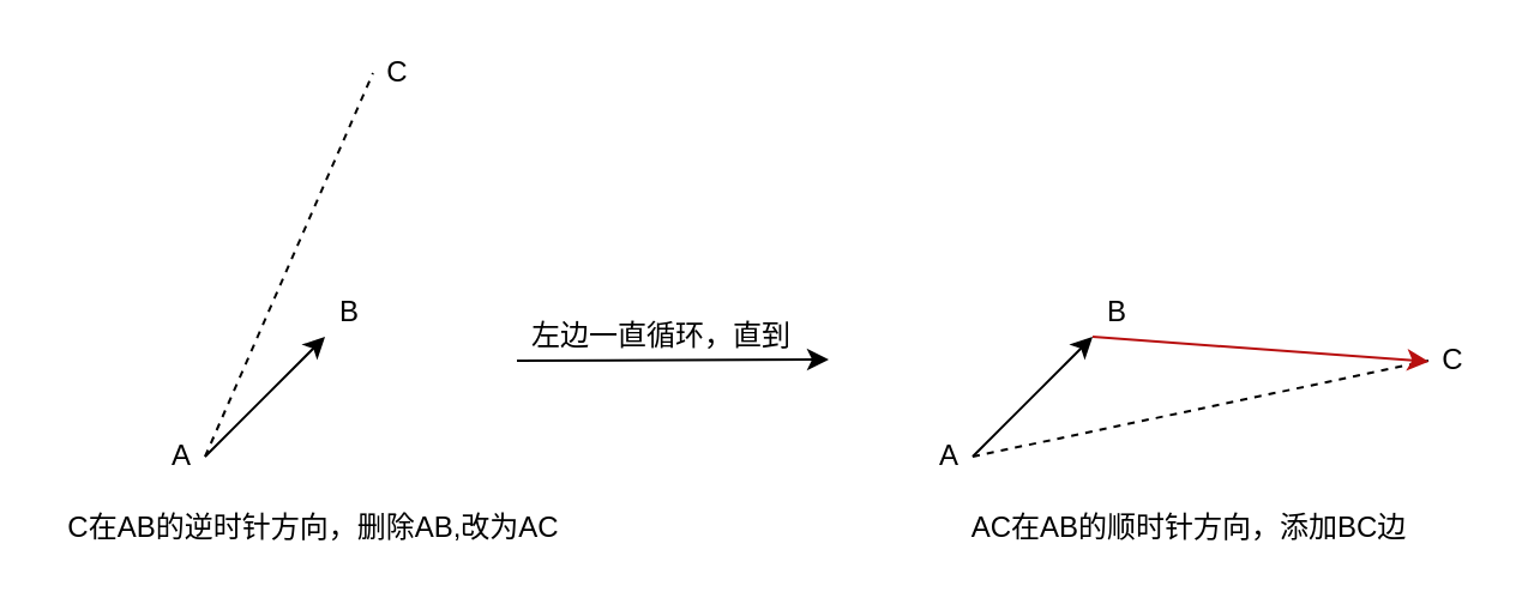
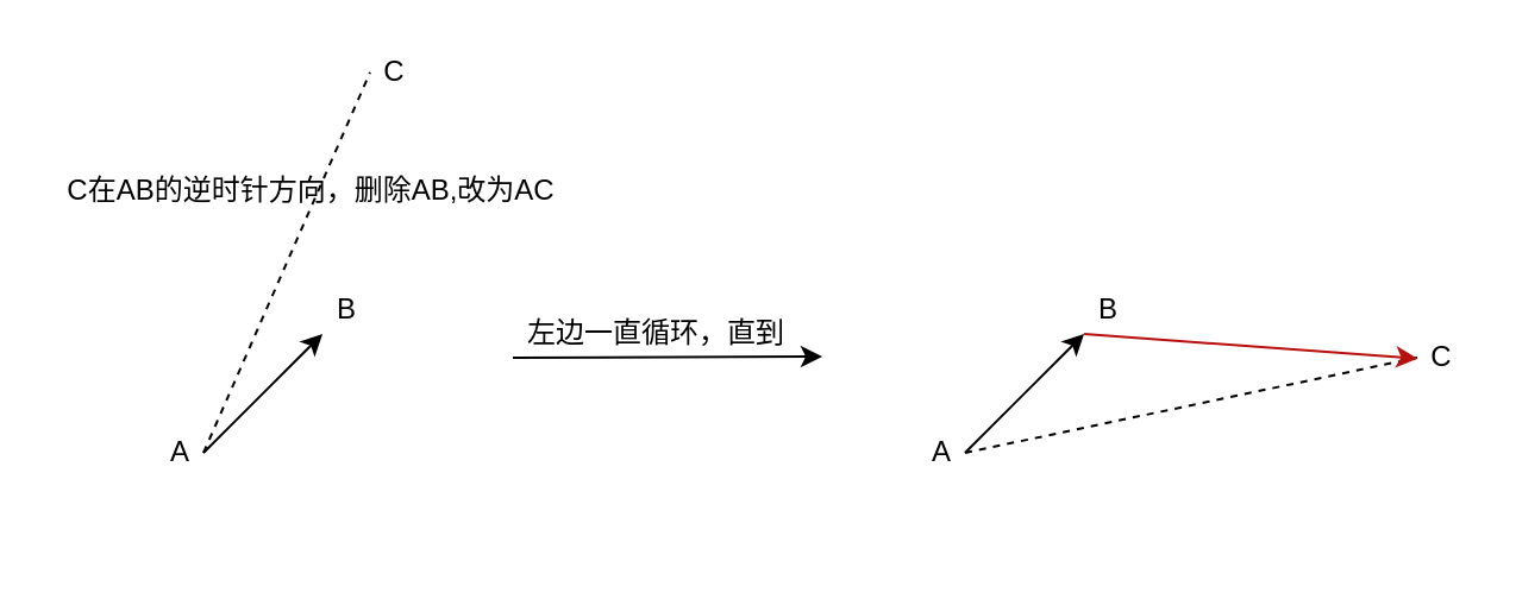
  <mxCell id="0" />
  <mxCell id="1" parent="0" />
  <mxCell id="2" value="A" style="text;html=1;align=center;verticalAlign=middle;resizable=0;points=[];autosize=1;strokeColor=none;fillColor=none;" parent="1" vertex="1"><mxGeometry x="65" y="180" width="20" height="20" as="geometry" /></mxCell>
  <mxCell id="3" value="" style="endArrow=classic;html=1;" parent="1" edge="1"><mxGeometry width="50" height="50" relative="1" as="geometry"><mxPoint x="85" y="190" as="sourcePoint" /><mxPoint x="135" y="140" as="targetPoint" /><Array as="points"><mxPoint x="105" y="170" /></Array></mxGeometry></mxCell>
  <mxCell id="4" value="B" style="text;html=1;align=center;verticalAlign=middle;resizable=0;points=[];autosize=1;strokeColor=none;fillColor=none;" parent="1" vertex="1"><mxGeometry x="135" y="120" width="20" height="20" as="geometry" /></mxCell>
  <mxCell id="5" value="" style="endArrow=none;dashed=1;html=1;" parent="1" edge="1"><mxGeometry width="50" height="50" relative="1" as="geometry"><mxPoint x="85" y="190" as="sourcePoint" /><mxPoint x="155" y="30" as="targetPoint" /></mxGeometry></mxCell>
  <mxCell id="6" value="C" style="text;html=1;align=center;verticalAlign=middle;resizable=0;points=[];autosize=1;strokeColor=none;fillColor=none;" parent="1" vertex="1"><mxGeometry x="155" y="20" width="20" height="20" as="geometry" /></mxCell>
- <mxCell id="7" value="C在AB的逆时针方向，删除AB,改为AC" style="text;html=1;align=center;verticalAlign=middle;resizable=0;points=[];autosize=1;strokeColor=none;fillColor=none;" parent="1" vertex="1"><mxGeometry x="20" y="210" width="220" height="20" as="geometry" /></mxCell>
+ <mxCell id="7" value="C在AB的逆时针方向，删除AB,改为AC" style="text;html=1;align=center;verticalAlign=middle;resizable=0;points=[];autosize=1;strokeColor=none;fillColor=none;" parent="1" vertex="1"><mxGeometry x="20" y="70" width="220" height="20" as="geometry" /></mxCell>
  <mxCell id="8" value="" style="endArrow=classic;html=1;" parent="1" edge="1"><mxGeometry width="50" height="50" relative="1" as="geometry"><mxPoint x="405" y="190" as="sourcePoint" /><mxPoint x="455" y="140" as="targetPoint" /><Array as="points"><mxPoint x="425" y="170" /></Array></mxGeometry></mxCell>
  <mxCell id="9" value="B" style="text;html=1;align=center;verticalAlign=middle;resizable=0;points=[];autosize=1;strokeColor=none;fillColor=none;" parent="1" vertex="1"><mxGeometry x="455" y="120" width="20" height="20" as="geometry" /></mxCell>
  <mxCell id="10" value="A" style="text;html=1;align=center;verticalAlign=middle;resizable=0;points=[];autosize=1;strokeColor=none;fillColor=none;" parent="1" vertex="1"><mxGeometry x="385" y="180" width="20" height="20" as="geometry" /></mxCell>
  <mxCell id="11" value="" style="endArrow=none;dashed=1;html=1;" parent="1" edge="1"><mxGeometry width="50" height="50" relative="1" as="geometry"><mxPoint x="405" y="190" as="sourcePoint" /><mxPoint x="595" y="150" as="targetPoint" /></mxGeometry></mxCell>
  <mxCell id="12" value="C" style="text;html=1;align=center;verticalAlign=middle;resizable=0;points=[];autosize=1;strokeColor=none;fillColor=none;" parent="1" vertex="1"><mxGeometry x="595" y="140" width="20" height="20" as="geometry" /></mxCell>
- <mxCell id="13" value="AC在AB的顺时针方向，添加BC边" style="text;html=1;align=center;verticalAlign=middle;resizable=0;points=[];autosize=1;strokeColor=none;fillColor=none;" parent="1" vertex="1"><mxGeometry x="395" y="210" width="200" height="20" as="geometry" /></mxCell>
  <mxCell id="14" value="" style="endArrow=classic;html=1;entryX=0.008;entryY=0.517;entryDx=0;entryDy=0;entryPerimeter=0;fillColor=#f8cecc;strokeColor=#B80F0F;" parent="1" target="12" edge="1"><mxGeometry width="50" height="50" relative="1" as="geometry"><mxPoint x="455" y="140" as="sourcePoint" /><mxPoint x="585" y="150" as="targetPoint" /></mxGeometry></mxCell>
  <mxCell id="15" value="" style="endArrow=classic;html=1;" edge="1" parent="1"><mxGeometry width="50" height="50" relative="1" as="geometry"><mxPoint x="215" y="150" as="sourcePoint" /><mxPoint x="345" y="149.5" as="targetPoint" /></mxGeometry></mxCell>
  <mxCell id="16" value="左边一直循环，直到" style="text;html=1;align=center;verticalAlign=middle;resizable=0;points=[];autosize=1;strokeColor=none;fillColor=none;" vertex="1" parent="1"><mxGeometry x="215" y="130" width="120" height="20" as="geometry" /></mxCell>
